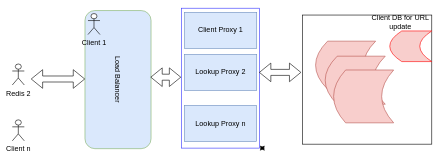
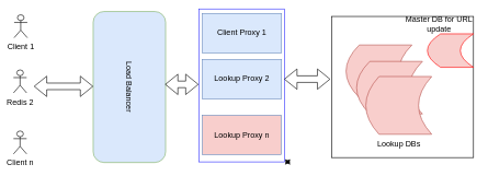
  <mxCell id="0" />
  <mxCell id="1" parent="0" />
  <mxCell id="2" style="edgeStyle=orthogonalEdgeStyle;rounded=0;orthogonalLoop=1;jettySize=auto;html=1;exitX=1;exitY=0;exitDx=0;exitDy=0;startArrow=classic;startFill=1;endArrow=classic;endFill=1;" edge="1" parent="1" source="3"><mxGeometry relative="1" as="geometry"><mxPoint x="441" y="246" as="targetPoint" /></mxGeometry></mxCell>
  <mxCell id="3" value="" style="rounded=0;whiteSpace=wrap;html=1;strokeColor=#3333FF;align=left;rotation=90;" vertex="1" parent="1"><mxGeometry x="250.14" y="64.6" width="232.96" height="130" as="geometry" /></mxCell>
  <mxCell id="4" value="" style="whiteSpace=wrap;html=1;aspect=fixed;align=left;" vertex="1" parent="1"><mxGeometry x="503.5" y="24.5" width="215" height="215" as="geometry" /></mxCell>
  <mxCell id="5" value="Load Balancer" style="rounded=1;whiteSpace=wrap;html=1;rotation=90;fillColor=#dae8fc;strokeColor=#82b366;" vertex="1" parent="1"><mxGeometry x="81" y="77" width="230" height="110" as="geometry" /></mxCell>
- <mxCell id="6" value="Lookup Proxy n" style="rounded=0;whiteSpace=wrap;html=1;fillColor=#dae8fc;strokeColor=#6c8ebf;" vertex="1" parent="1"><mxGeometry x="306.62" y="175" width="120" height="60" as="geometry" /></mxCell>
+ <mxCell id="6" value="Lookup Proxy n" style="rounded=0;whiteSpace=wrap;html=1;fillColor=#f8cecc;strokeColor=#6c8ebf;" vertex="1" parent="1"><mxGeometry x="306.62" y="175" width="120" height="60" as="geometry" /></mxCell>
  <mxCell id="7" value="Client Proxy 1" style="rounded=0;whiteSpace=wrap;html=1;fillColor=#dae8fc;strokeColor=#6c8ebf;" vertex="1" parent="1"><mxGeometry x="307" y="20" width="120" height="60" as="geometry" /></mxCell>
  <mxCell id="8" value="Lookup Proxy 2" style="rounded=0;whiteSpace=wrap;html=1;fillColor=#dae8fc;strokeColor=#6c8ebf;" vertex="1" parent="1"><mxGeometry x="307" y="90" width="120" height="60" as="geometry" /></mxCell>
  <mxCell id="9" value="Redis 2" style="shape=umlActor;verticalLabelPosition=bottom;verticalAlign=top;html=1;outlineConnect=0;" vertex="1" parent="1"><mxGeometry x="20" y="106" width="20" height="35" as="geometry" /></mxCell>
- <mxCell id="10" value="Client 1" style="shape=umlActor;verticalLabelPosition=bottom;verticalAlign=top;html=1;outlineConnect=0;" vertex="1" parent="1"><mxGeometry x="146" y="22" width="20" height="35" as="geometry" /></mxCell>
+ <mxCell id="10" value="Client 1" style="shape=umlActor;verticalLabelPosition=bottom;verticalAlign=top;html=1;outlineConnect=0;" vertex="1" parent="1"><mxGeometry x="21" y="22" width="20" height="35" as="geometry" /></mxCell>
  <mxCell id="11" value="Client n" style="shape=umlActor;verticalLabelPosition=bottom;verticalAlign=top;html=1;outlineConnect=0;" vertex="1" parent="1"><mxGeometry x="20" y="199" width="20" height="35" as="geometry" /></mxCell>
  <mxCell id="12" value="" style="shape=flexArrow;endArrow=classic;startArrow=classic;html=1;rounded=0;entryX=0.5;entryY=1;entryDx=0;entryDy=0;" edge="1" parent="1"><mxGeometry width="100" height="100" relative="1" as="geometry"><mxPoint x="51" y="131" as="sourcePoint" /><mxPoint x="141" y="131" as="targetPoint" /></mxGeometry></mxCell>
  <mxCell id="13" value="" style="shape=dataStorage;whiteSpace=wrap;html=1;fixedSize=1;fillColor=#f8cecc;strokeColor=#FF0000;" vertex="1" parent="1"><mxGeometry x="648.5" y="51" width="70" height="51" as="geometry" /></mxCell>
  <mxCell id="14" value="" style="shape=dataStorage;whiteSpace=wrap;html=1;fixedSize=1;fillColor=#f8cecc;strokeColor=#b85450;" vertex="1" parent="1"><mxGeometry x="525" y="68" width="100" height="80" as="geometry" /></mxCell>
  <mxCell id="15" value="" style="shape=dataStorage;whiteSpace=wrap;html=1;fixedSize=1;fillColor=#f8cecc;strokeColor=#b85450;" vertex="1" parent="1"><mxGeometry x="541" y="93" width="100" height="80" as="geometry" /></mxCell>
  <mxCell id="16" value="" style="shape=dataStorage;whiteSpace=wrap;html=1;fixedSize=1;fillColor=#f8cecc;strokeColor=#b85450;" vertex="1" parent="1"><mxGeometry x="555" y="116" width="100" height="88" as="geometry" /></mxCell>
- <mxCell id="17" value="&lt;span style=&quot;text-align: left&quot;&gt;Client DB for URL update&lt;/span&gt;" style="text;html=1;strokeColor=none;fillColor=none;align=center;verticalAlign=middle;whiteSpace=wrap;rounded=0;" vertex="1" parent="1"><mxGeometry x="613.5" y="22" width="105" height="30" as="geometry" /></mxCell>
+ <mxCell id="17" value="&lt;span style=&quot;text-align: left&quot;&gt;Master DB for URL update&lt;/span&gt;" style="text;html=1;strokeColor=none;fillColor=none;align=center;verticalAlign=middle;whiteSpace=wrap;rounded=0;" vertex="1" parent="1"><mxGeometry x="613.5" y="22" width="105" height="30" as="geometry" /></mxCell>
+ <mxCell id="18" value="&lt;span style=&quot;text-align: left&quot;&gt;Lookup DBs&lt;/span&gt;" style="text;html=1;strokeColor=none;fillColor=none;align=center;verticalAlign=middle;whiteSpace=wrap;rounded=0;" vertex="1" parent="1"><mxGeometry x="552.5" y="204" width="105" height="30" as="geometry" /></mxCell>
  <mxCell id="19" value="" style="shape=flexArrow;endArrow=classic;startArrow=classic;html=1;rounded=0;" edge="1" parent="1"><mxGeometry width="100" height="100" relative="1" as="geometry"><mxPoint x="431" y="120" as="sourcePoint" /><mxPoint x="501" y="120" as="targetPoint" /></mxGeometry></mxCell>
  <mxCell id="20" value="" style="shape=flexArrow;endArrow=classic;startArrow=classic;html=1;rounded=0;" edge="1" parent="1"><mxGeometry width="100" height="100" relative="1" as="geometry"><mxPoint x="250.14" y="128" as="sourcePoint" /><mxPoint x="301" y="128" as="targetPoint" /></mxGeometry></mxCell>
